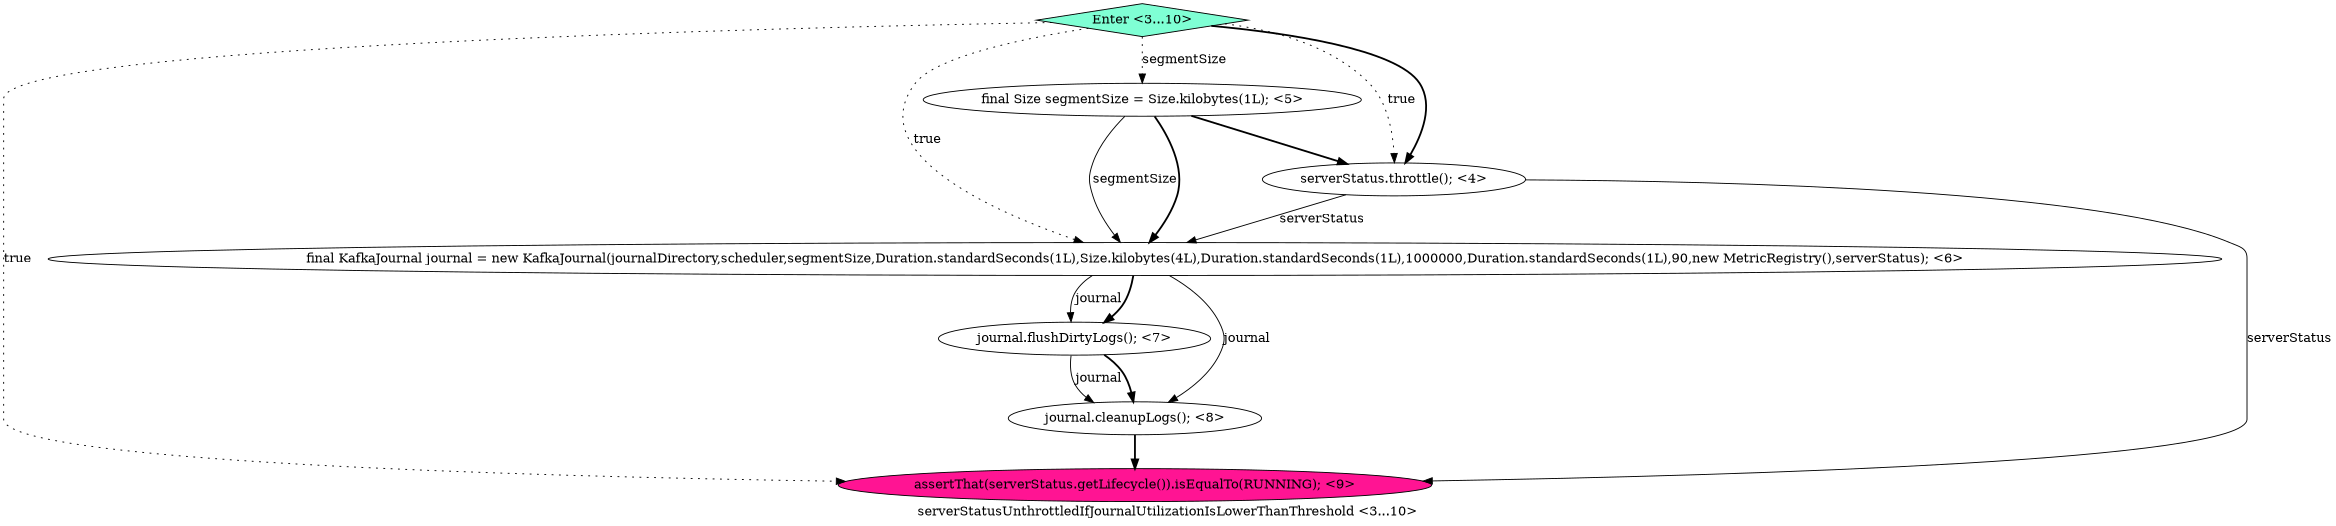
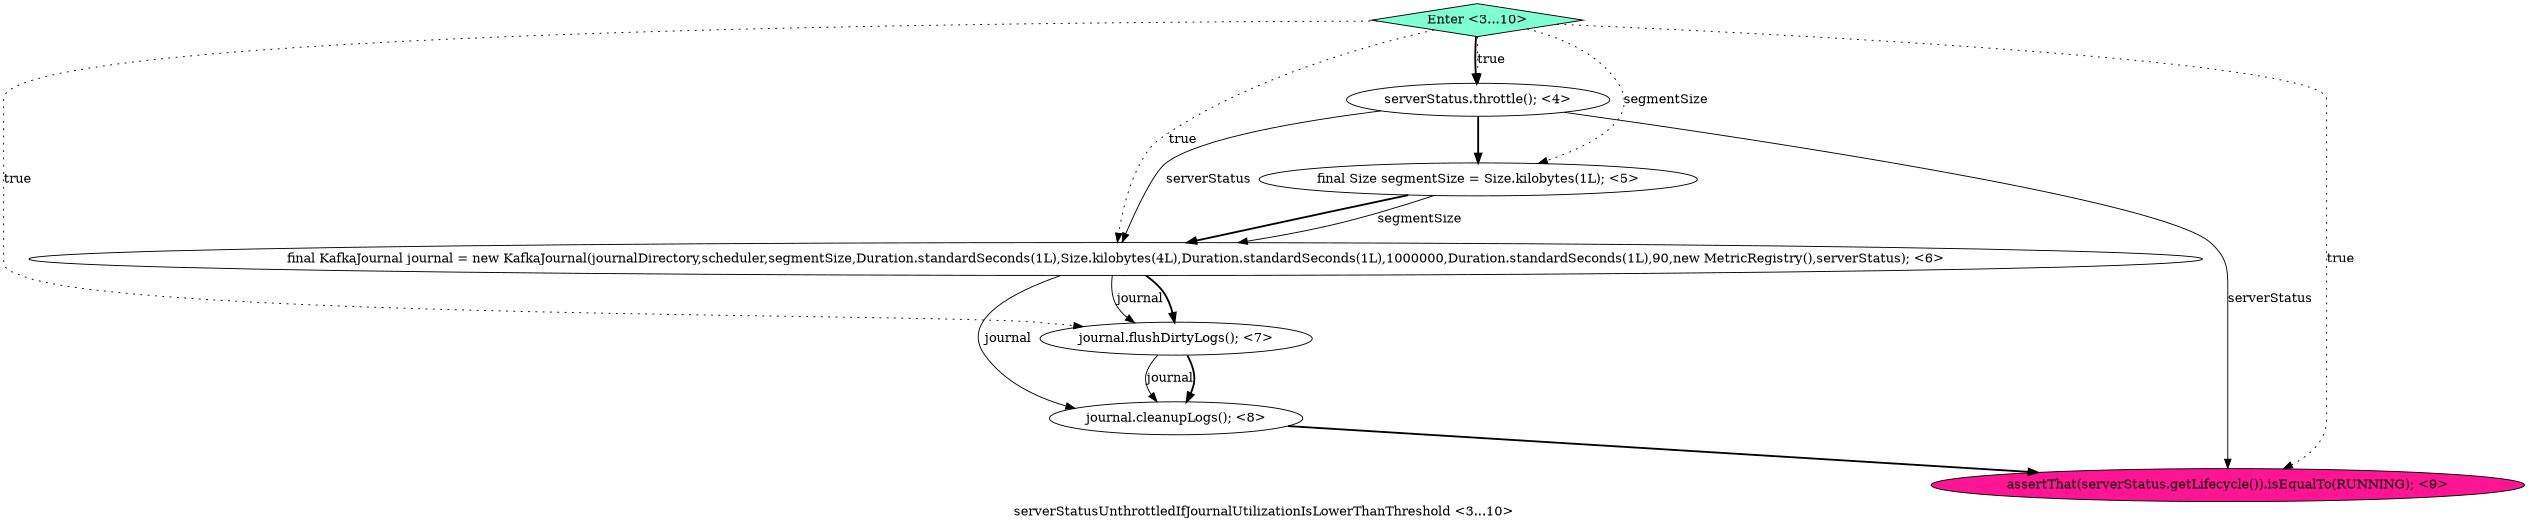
  digraph {
    label="serverStatusUnthrottledIfJournalUtilizationIsLowerThanThreshold <3...10>"
    node [fillcolor=white shape=ellipse style=filled]
    edge [style=solid]
    n1 [label="journal.flushDirtyLogs(); <7>"]
    n2 [label="journal.cleanupLogs(); <8>"]
    n3 [fillcolor=deeppink label="assertThat(serverStatus.getLifecycle()).isEqualTo(RUNNING); <9>"]
    n4 [label="final KafkaJournal journal = new KafkaJournal(journalDirectory,scheduler,segmentSize,Duration.standardSeconds(1L),Size.kilobytes(4L),Duration.standardSeconds(1L),1000000,Duration.standardSeconds(1L),90,new MetricRegistry(),serverStatus); <6>"]
    n5 [label="final Size segmentSize = Size.kilobytes(1L); <5>"]
    n6 [fillcolor=aquamarine label="Enter <3...10>" shape=diamond]
    n7 [label="serverStatus.throttle(); <4>"]
    n1 -> n2 [label=journal]
    n1 -> n2 [style=bold]
    n2 -> n3 [style=bold]
    n4 -> n1 [label=journal]
    n4 -> n1 [style=bold]
    n4 -> n2 [label=journal]
    n5 -> n4 [label=segmentSize]
    n5 -> n4 [style=bold]
+   n6 -> n1 [label=true style=dotted]
    n6 -> n3 [label=true style=dotted]
    n6 -> n4 [label=true style=dotted]
    n6 -> n5 [label=segmentSize style=dotted]
    n6 -> n7 [label=true style=dotted]
    n6 -> n7 [style=bold]
    n7 -> n3 [label=serverStatus]
    n7 -> n4 [label=serverStatus]
-   n5 -> n7 [style=bold]
+   n7 -> n5 [style=bold]
  }
